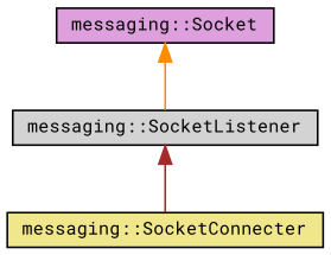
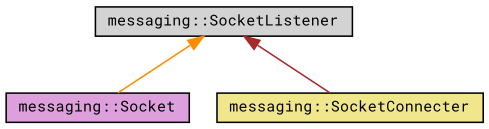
  digraph {
    fontname="Roboto Mono"
    rankdir=TB
    node [color=black fontname="Roboto Mono" fontsize=10 shape=record style=filled]
    edge [dir=back fontname="Roboto Mono" fontsize=10 labelfontname=Helvetica labelfontsize=10 style=solid]
    n1 [fillcolor=plum height=0.2 label="messaging::Socket" width=0.4]
    n2 [fillcolor=lightgrey height=0.2 label="messaging::SocketListener" width=0.4]
    n3 [fillcolor=khaki height=0.2 label="messaging::SocketConnecter" width=0.4]
-   n1 -> n2 [color=darkorange]
+   n2 -> n1 [color=darkorange]
    n2 -> n3 [color=brown]
  }
